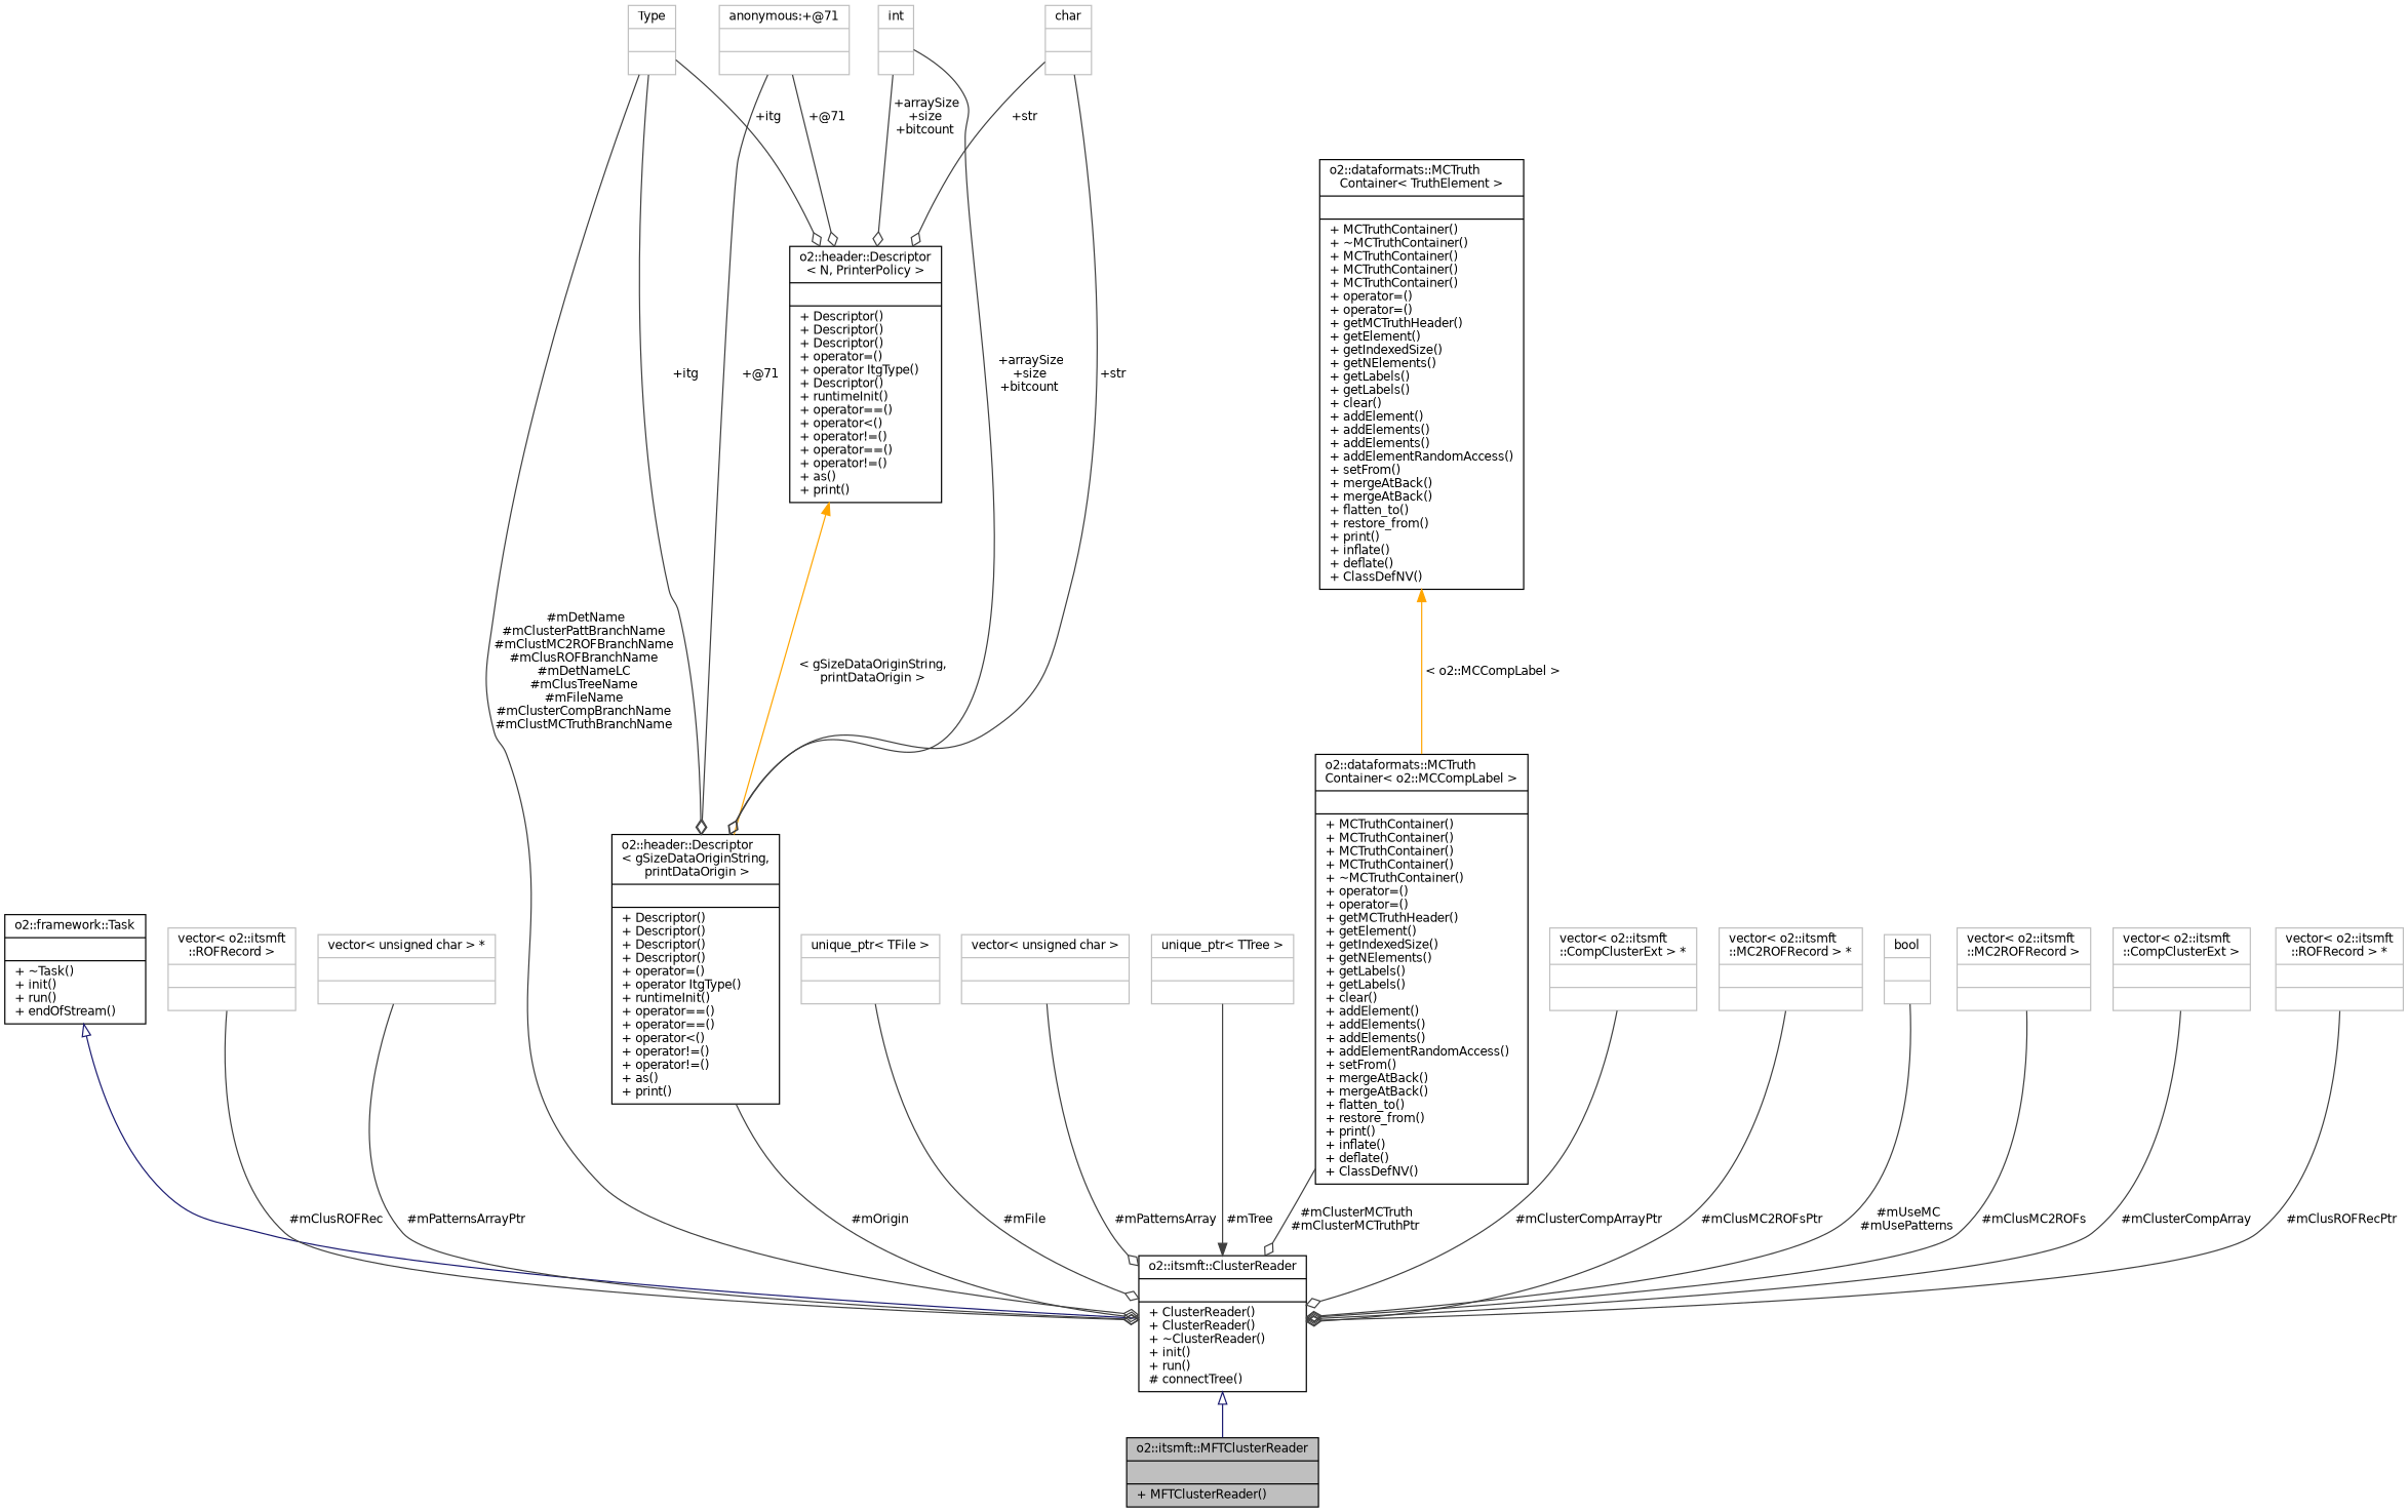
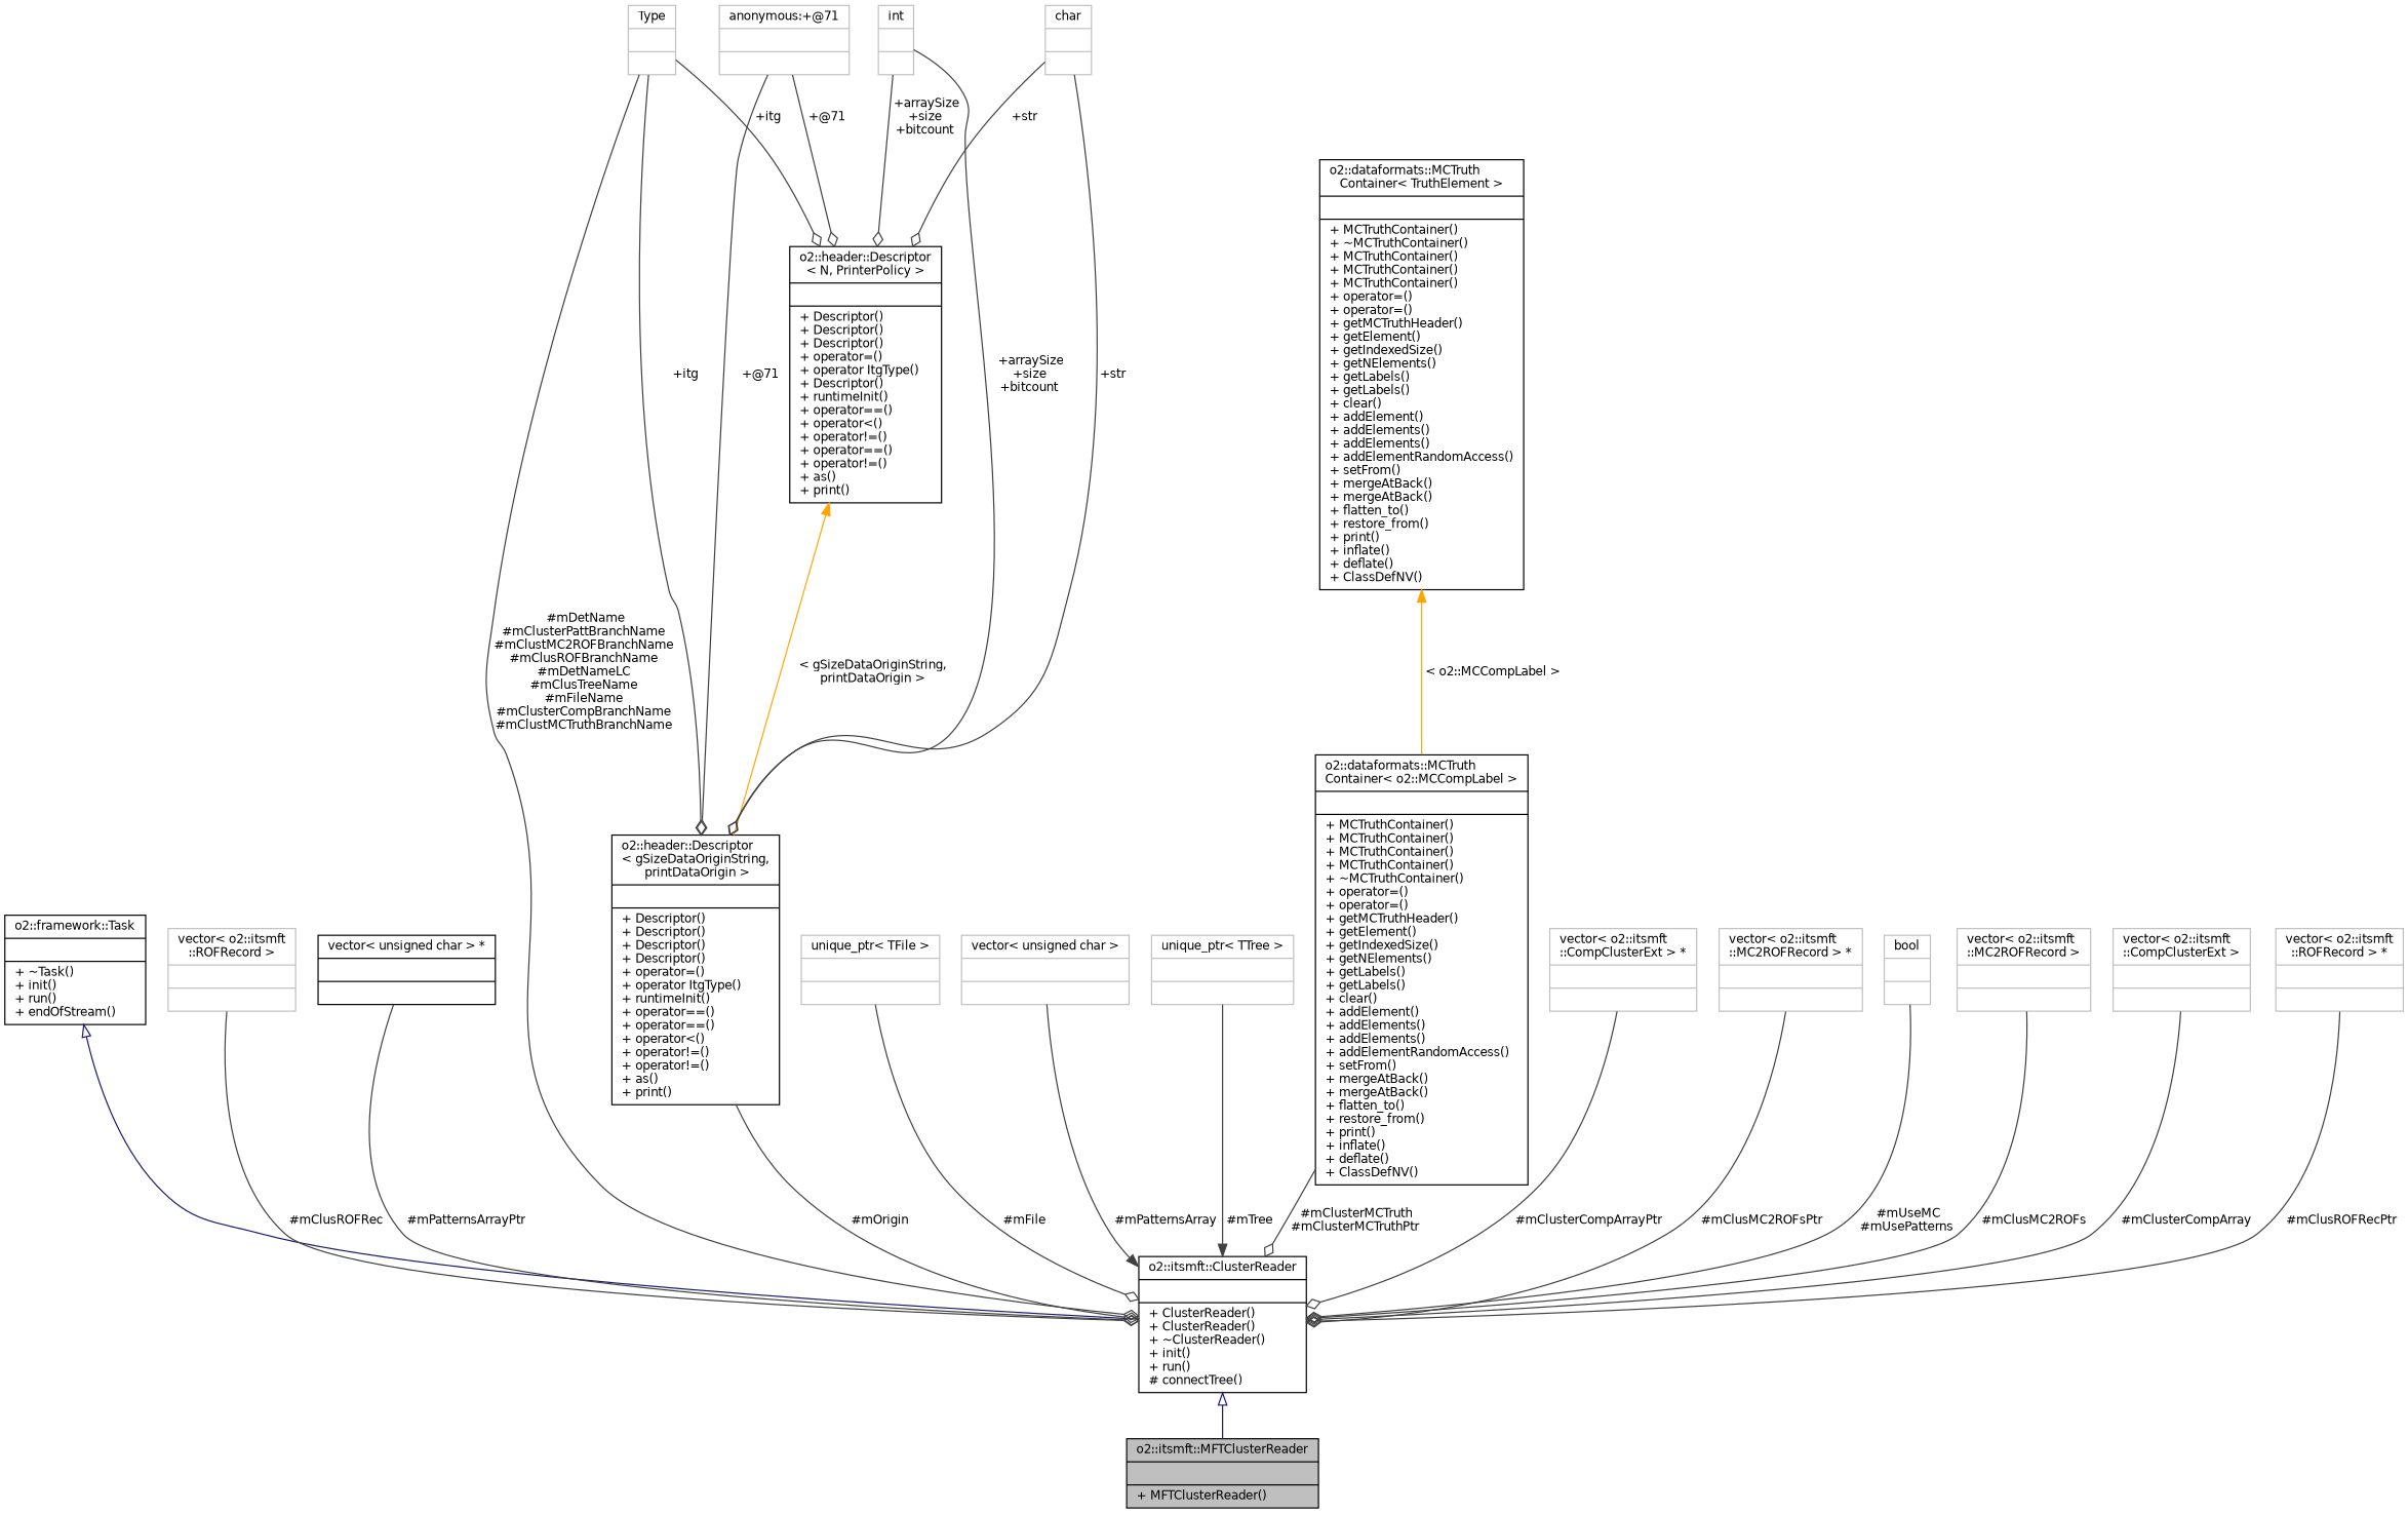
  digraph {
    node [color=grey75 fontname=Helvetica fontsize=10 shape=record]
    edge [color=grey25 fontname=Helvetica fontsize=10 labelfontname=Helvetica labelfontsize=10 style=solid arrowhead=odiamond]
    n1 [color=black fillcolor=grey75 fontcolor=black height=0.2 label="{o2::itsmft::MFTClusterReader\n||+ MFTClusterReader()\l}" style=filled width=0.4]
    n2 [color=black height=0.2 label="{o2::itsmft::ClusterReader\n||+ ClusterReader()\l+ ClusterReader()\l+ ~ClusterReader()\l+ init()\l+ run()\l# connectTree()\l}" width=0.4]
    n3 [color=black height=0.2 label="{o2::framework::Task\n||+ ~Task()\l+ init()\l+ run()\l+ endOfStream()\l}" width=0.4]
    n4 [height=0.2 label="{vector\< o2::itsmft\l::ROFRecord \>\n||}" width=0.4]
-   n5 [height=0.2 label="{vector\< unsigned char \> *\n||}" width=0.4]
+   n5 [color=black height=0.2 label="{vector\< unsigned char \> *\n||}" width=0.4]
    n6 [color=black height=0.2 label="{o2::header::Descriptor\l\< gSizeDataOriginString,\l printDataOrigin \>\n||+ Descriptor()\l+ Descriptor()\l+ Descriptor()\l+ Descriptor()\l+ operator=()\l+ operator ItgType()\l+ runtimeInit()\l+ operator==()\l+ operator==()\l+ operator\<()\l+ operator!=()\l+ operator!=()\l+ as()\l+ print()\l}" width=0.4]
    n7 [height=0.2 label="{Type\n||}" width=0.4]
    n8 [color=black height=0.2 label="{o2::header::Descriptor\l\< N, PrinterPolicy \>\n||+ Descriptor()\l+ Descriptor()\l+ Descriptor()\l+ operator=()\l+ operator ItgType()\l+ Descriptor()\l+ runtimeInit()\l+ operator==()\l+ operator\<()\l+ operator!=()\l+ operator==()\l+ operator!=()\l+ as()\l+ print()\l}" width=0.4]
    n9 [height=0.2 label="{char\n||}" width=0.4]
    n10 [height=0.2 label="{int\n||}" width=0.4]
    n11 [height=0.2 label="{anonymous:+@71\n||}" width=0.4]
    n12 [height=0.2 label="{unique_ptr\< TFile \>\n||}" width=0.4]
    n13 [height=0.2 label="{vector\< unsigned char \>\n||}" width=0.4]
    n14 [height=0.2 label="{unique_ptr\< TTree \>\n||}" width=0.4]
    n15 [color=black height=0.2 label="{o2::dataformats::MCTruth\lContainer\< o2::MCCompLabel \>\n||+ MCTruthContainer()\l+ MCTruthContainer()\l+ MCTruthContainer()\l+ MCTruthContainer()\l+ ~MCTruthContainer()\l+ operator=()\l+ operator=()\l+ getMCTruthHeader()\l+ getElement()\l+ getIndexedSize()\l+ getNElements()\l+ getLabels()\l+ getLabels()\l+ clear()\l+ addElement()\l+ addElements()\l+ addElements()\l+ addElementRandomAccess()\l+ setFrom()\l+ mergeAtBack()\l+ mergeAtBack()\l+ flatten_to()\l+ restore_from()\l+ print()\l+ inflate()\l+ deflate()\l+ ClassDefNV()\l}" width=0.4]
    n16 [color=black height=0.2 label="{o2::dataformats::MCTruth\lContainer\< TruthElement \>\n||+ MCTruthContainer()\l+ ~MCTruthContainer()\l+ MCTruthContainer()\l+ MCTruthContainer()\l+ MCTruthContainer()\l+ operator=()\l+ operator=()\l+ getMCTruthHeader()\l+ getElement()\l+ getIndexedSize()\l+ getNElements()\l+ getLabels()\l+ getLabels()\l+ clear()\l+ addElement()\l+ addElements()\l+ addElements()\l+ addElementRandomAccess()\l+ setFrom()\l+ mergeAtBack()\l+ mergeAtBack()\l+ flatten_to()\l+ restore_from()\l+ print()\l+ inflate()\l+ deflate()\l+ ClassDefNV()\l}" width=0.4]
    n17 [height=0.2 label="{vector\< o2::itsmft\l::CompClusterExt \> *\n||}" width=0.4]
    n18 [height=0.2 label="{vector\< o2::itsmft\l::MC2ROFRecord \> *\n||}" width=0.4]
    n19 [height=0.2 label="{bool\n||}" width=0.4]
    n20 [height=0.2 label="{vector\< o2::itsmft\l::MC2ROFRecord \>\n||}" width=0.4]
    n21 [height=0.2 label="{vector\< o2::itsmft\l::CompClusterExt \>\n||}" width=0.4]
    n22 [height=0.2 label="{vector\< o2::itsmft\l::ROFRecord \> *\n||}" width=0.4]
    n2 -> n1 [arrowtail=onormal color=midnightblue dir=back arrowhead=""]
    n3 -> n2 [arrowtail=onormal color=midnightblue dir=back arrowhead=""]
    n4 -> n2 [label=" #mClusROFRec"]
    n5 -> n2 [label=" #mPatternsArrayPtr"]
    n6 -> n2 [label=" #mOrigin"]
    n7 -> n2 [label=" #mDetName\n#mClusterPattBranchName\n#mClustMC2ROFBranchName\n#mClusROFBranchName\n#mDetNameLC\n#mClusTreeName\n#mFileName\n#mClusterCompBranchName\n#mClustMCTruthBranchName"]
    n7 -> n6 [label=" +itg"]
    n7 -> n8 [label=" +itg"]
    n8 -> n6 [color=orange dir=back label=" \< gSizeDataOriginString,\l printDataOrigin \>" arrowhead=""]
    n9 -> n6 [label=" +str"]
    n9 -> n8 [label=" +str"]
    n10 -> n6 [label=" +arraySize\n+size\n+bitcount"]
    n10 -> n8 [label=" +arraySize\n+size\n+bitcount"]
    n11 -> n6 [label=" +@71"]
    n11 -> n8 [label=" +@71"]
    n12 -> n2 [label=" #mFile"]
-   n13 -> n2 [label=" #mPatternsArray"]
+   n13 -> n2 [arrowhead=normal label=" #mPatternsArray"]
    n14 -> n2 [arrowhead=normal label=" #mTree"]
    n15 -> n2 [label=" #mClusterMCTruth\n#mClusterMCTruthPtr"]
    n16 -> n15 [color=orange dir=back label=" \< o2::MCCompLabel \>" arrowhead=""]
    n17 -> n2 [label=" #mClusterCompArrayPtr"]
    n18 -> n2 [label=" #mClusMC2ROFsPtr"]
    n19 -> n2 [label=" #mUseMC\n#mUsePatterns"]
    n20 -> n2 [label=" #mClusMC2ROFs"]
    n21 -> n2 [label=" #mClusterCompArray"]
    n22 -> n2 [label=" #mClusROFRecPtr"]
  }
